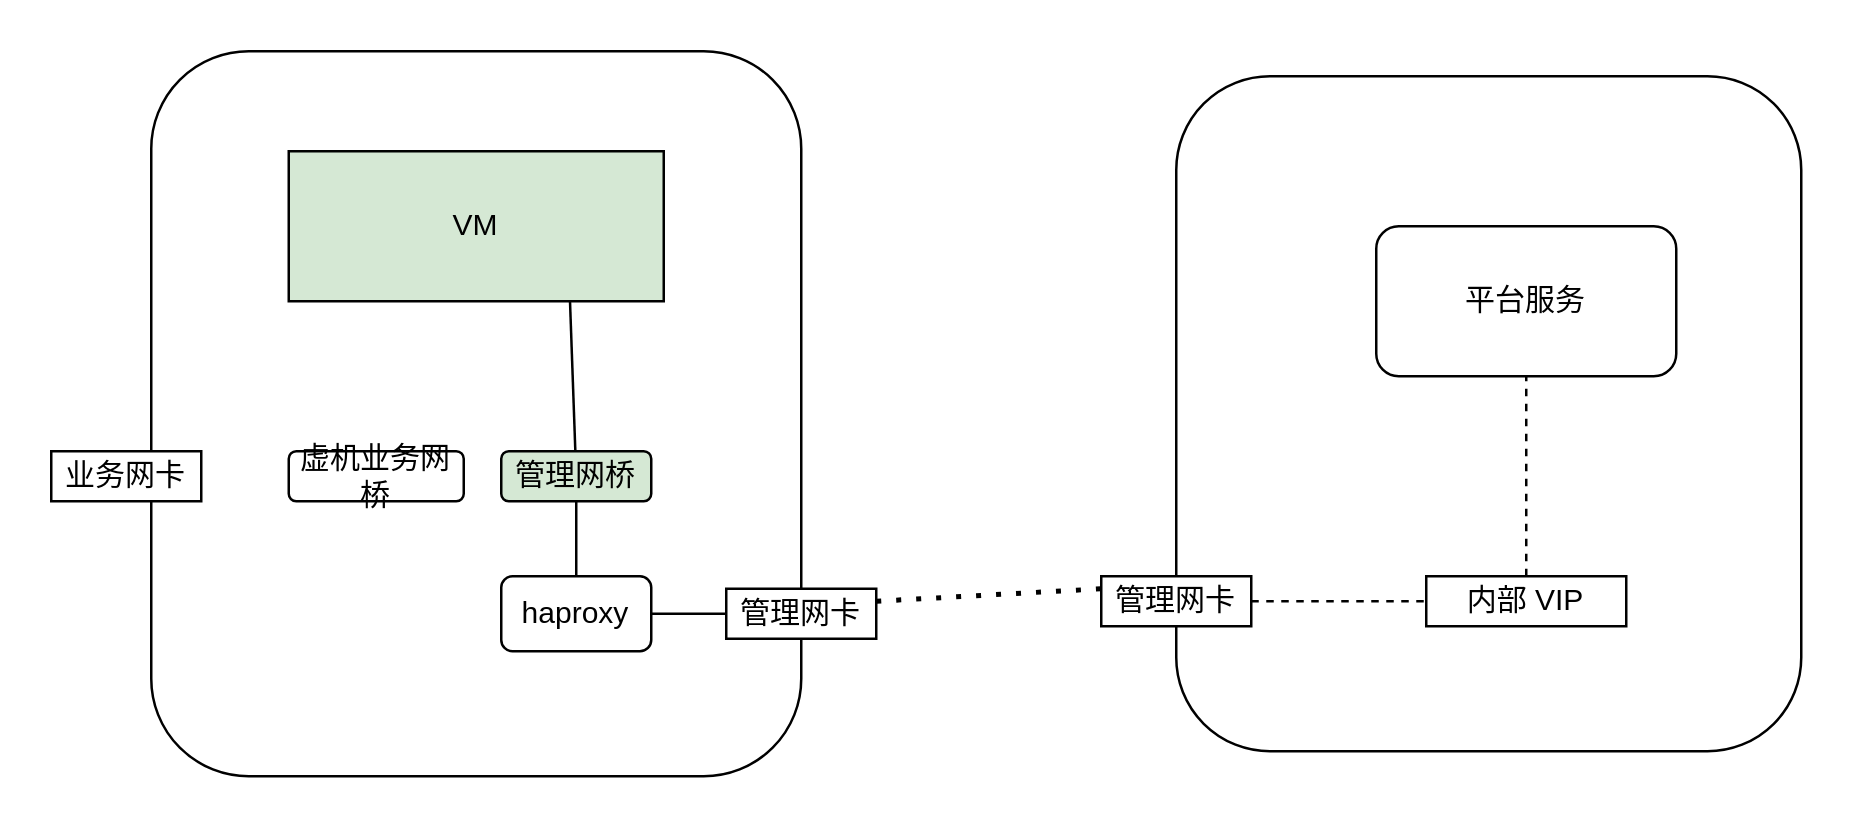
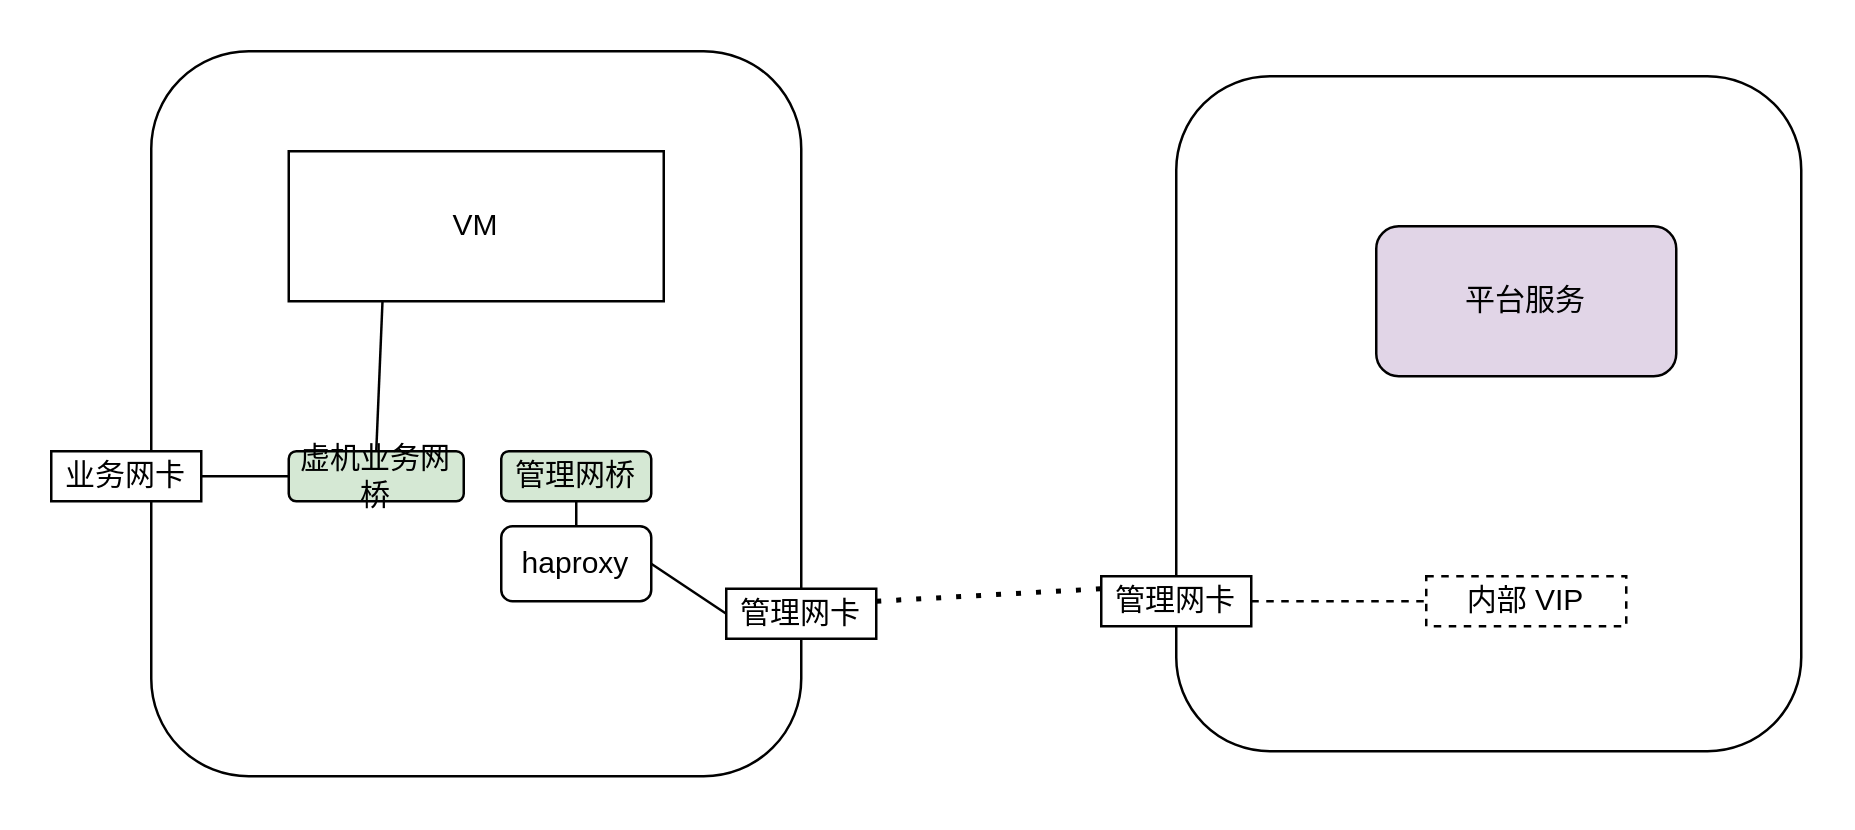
  <mxCell id="0" />
  <mxCell id="1" parent="0" />
  <mxCell id="2" value="" style="rounded=1;whiteSpace=wrap;html=1;" vertex="1" parent="1"><mxGeometry x="60" y="20" width="260" height="290" as="geometry" /></mxCell>
- <mxCell id="3" value="虚机业务网桥" style="rounded=1;whiteSpace=wrap;html=1;" vertex="1" parent="1"><mxGeometry x="115" y="180" width="70" height="20" as="geometry" /></mxCell>
+ <mxCell id="3" value="虚机业务网桥" style="rounded=1;whiteSpace=wrap;html=1;fillColor=#d5e8d4;" vertex="1" parent="1"><mxGeometry x="115" y="180" width="70" height="20" as="geometry" /></mxCell>
  <mxCell id="4" value="管理网桥" style="rounded=1;whiteSpace=wrap;html=1;fillColor=#d5e8d4;" vertex="1" parent="1"><mxGeometry x="200" y="180" width="60" height="20" as="geometry" /></mxCell>
- <mxCell id="5" value="VM" style="rounded=0;whiteSpace=wrap;html=1;fillColor=#d5e8d4;" vertex="1" parent="1"><mxGeometry x="115" y="60" width="150" height="60" as="geometry" /></mxCell>
- <mxCell id="7" value="" style="endArrow=none;html=1;rounded=0;entryX=0.75;entryY=1;entryDx=0;entryDy=0;" edge="1" parent="1" source="4" target="5"><mxGeometry width="50" height="50" relative="1" as="geometry"><mxPoint x="320" y="260" as="sourcePoint" /><mxPoint x="370" y="210" as="targetPoint" /></mxGeometry></mxCell>
- <mxCell id="8" value="haproxy" style="rounded=1;whiteSpace=wrap;html=1;" vertex="1" parent="1"><mxGeometry x="200" y="230" width="60" height="30" as="geometry" /></mxCell>
+ <mxCell id="5" value="VM" style="rounded=0;whiteSpace=wrap;html=1;" vertex="1" parent="1"><mxGeometry x="115" y="60" width="150" height="60" as="geometry" /></mxCell>
+ <mxCell id="6" value="" style="endArrow=none;html=1;rounded=0;entryX=0.25;entryY=1;entryDx=0;entryDy=0;exitX=0.5;exitY=0;exitDx=0;exitDy=0;" edge="1" parent="1" source="3" target="5"><mxGeometry width="50" height="50" relative="1" as="geometry"><mxPoint x="320" y="260" as="sourcePoint" /><mxPoint x="370" y="210" as="targetPoint" /></mxGeometry></mxCell>
+ <mxCell id="8" value="haproxy" style="rounded=1;whiteSpace=wrap;html=1;" vertex="1" parent="1"><mxGeometry x="200" y="210" width="60" height="30" as="geometry" /></mxCell>
  <mxCell id="9" value="业务网卡" style="rounded=0;whiteSpace=wrap;html=1;" vertex="1" parent="1"><mxGeometry x="20" y="180" width="60" height="20" as="geometry" /></mxCell>
+ <mxCell id="10" value="" style="endArrow=none;html=1;rounded=0;exitX=1;exitY=0.5;exitDx=0;exitDy=0;entryX=0;entryY=0.5;entryDx=0;entryDy=0;" edge="1" parent="1" source="9" target="3"><mxGeometry width="50" height="50" relative="1" as="geometry"><mxPoint x="320" y="260" as="sourcePoint" /><mxPoint x="110" y="190" as="targetPoint" /></mxGeometry></mxCell>
  <mxCell id="11" value="" style="endArrow=none;html=1;rounded=0;entryX=0.5;entryY=1;entryDx=0;entryDy=0;" edge="1" parent="1" source="8" target="4"><mxGeometry width="50" height="50" relative="1" as="geometry"><mxPoint x="320" y="260" as="sourcePoint" /><mxPoint x="370" y="210" as="targetPoint" /></mxGeometry></mxCell>
  <mxCell id="12" value="" style="rounded=1;whiteSpace=wrap;html=1;" vertex="1" parent="1"><mxGeometry x="470" y="30" width="250" height="270" as="geometry" /></mxCell>
  <mxCell id="13" value="管理网卡" style="rounded=0;whiteSpace=wrap;html=1;" vertex="1" parent="1"><mxGeometry x="290" y="235" width="60" height="20" as="geometry" /></mxCell>
  <mxCell id="14" value="" style="endArrow=none;html=1;rounded=0;exitX=1;exitY=0.5;exitDx=0;exitDy=0;entryX=0;entryY=0.5;entryDx=0;entryDy=0;" edge="1" parent="1" source="8" target="13"><mxGeometry width="50" height="50" relative="1" as="geometry"><mxPoint x="320" y="260" as="sourcePoint" /><mxPoint x="370" y="210" as="targetPoint" /></mxGeometry></mxCell>
  <mxCell id="15" value="管理网卡" style="rounded=0;whiteSpace=wrap;html=1;" vertex="1" parent="1"><mxGeometry x="440" y="230" width="60" height="20" as="geometry" /></mxCell>
- <mxCell id="16" value="平台服务" style="rounded=1;whiteSpace=wrap;html=1;" vertex="1" parent="1"><mxGeometry x="550" y="90" width="120" height="60" as="geometry" /></mxCell>
- <mxCell id="17" value="内部 VIP" style="rounded=0;whiteSpace=wrap;html=1;" vertex="1" parent="1"><mxGeometry x="570" y="230" width="80" height="20" as="geometry" /></mxCell>
+ <mxCell id="16" value="平台服务" style="rounded=1;whiteSpace=wrap;html=1;fillColor=#e1d5e7;" vertex="1" parent="1"><mxGeometry x="550" y="90" width="120" height="60" as="geometry" /></mxCell>
+ <mxCell id="17" value="内部 VIP" style="rounded=0;whiteSpace=wrap;html=1;dashed=1;" vertex="1" parent="1"><mxGeometry x="570" y="230" width="80" height="20" as="geometry" /></mxCell>
  <mxCell id="18" value="" style="endArrow=none;dashed=1;html=1;dashPattern=1 3;strokeWidth=2;rounded=0;entryX=0;entryY=0.25;entryDx=0;entryDy=0;exitX=1;exitY=0.25;exitDx=0;exitDy=0;" edge="1" parent="1" source="13" target="15"><mxGeometry width="50" height="50" relative="1" as="geometry"><mxPoint x="320" y="260" as="sourcePoint" /><mxPoint x="370" y="210" as="targetPoint" /></mxGeometry></mxCell>
  <mxCell id="19" value="" style="endArrow=none;html=1;rounded=0;entryX=0;entryY=0.5;entryDx=0;entryDy=0;exitX=1;exitY=0.5;exitDx=0;exitDy=0;dashed=1;" edge="1" parent="1" source="15" target="17"><mxGeometry width="50" height="50" relative="1" as="geometry"><mxPoint x="320" y="260" as="sourcePoint" /><mxPoint x="370" y="210" as="targetPoint" /></mxGeometry></mxCell>
- <mxCell id="20" value="" style="endArrow=none;html=1;rounded=0;entryX=0.5;entryY=1;entryDx=0;entryDy=0;exitX=0.5;exitY=0;exitDx=0;exitDy=0;dashed=1;" edge="1" parent="1" source="17" target="16"><mxGeometry width="50" height="50" relative="1" as="geometry"><mxPoint x="320" y="260" as="sourcePoint" /><mxPoint x="370" y="210" as="targetPoint" /></mxGeometry></mxCell>
